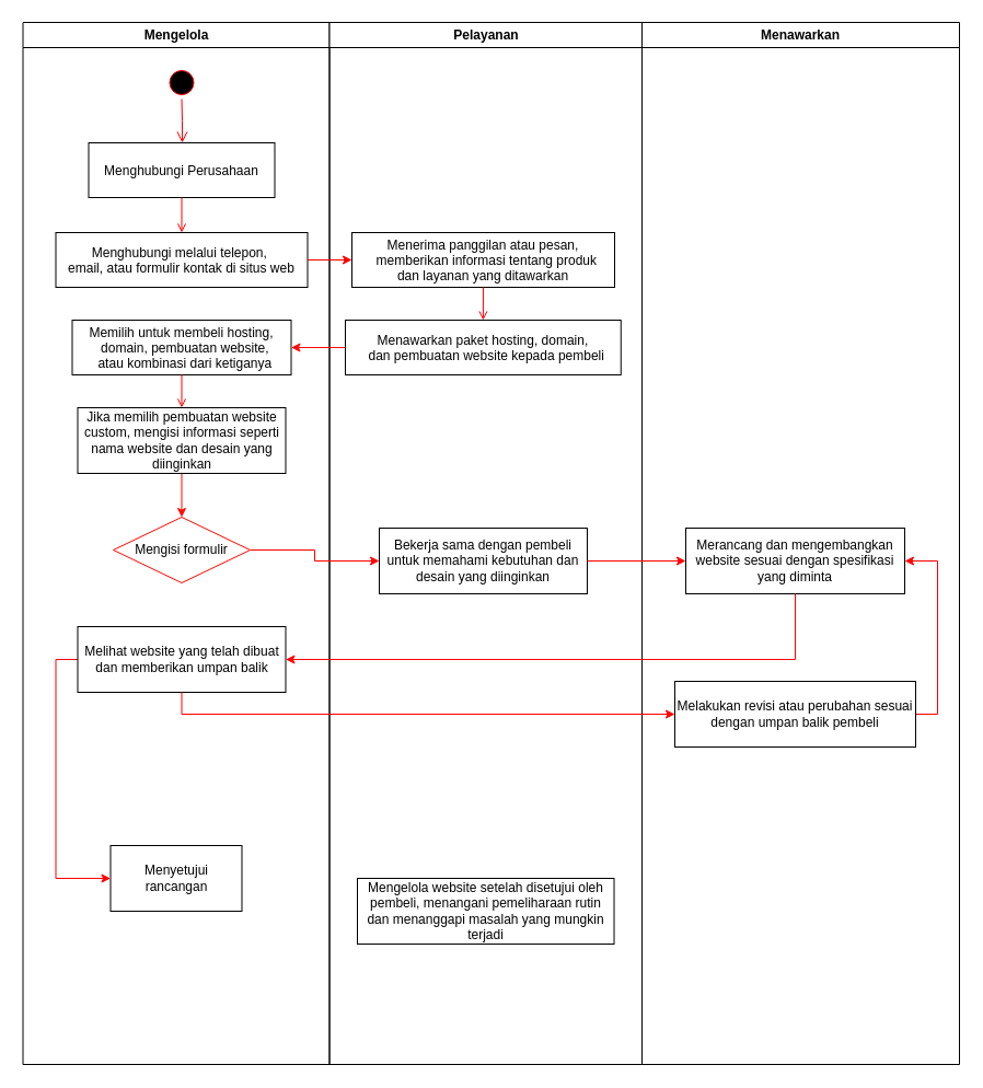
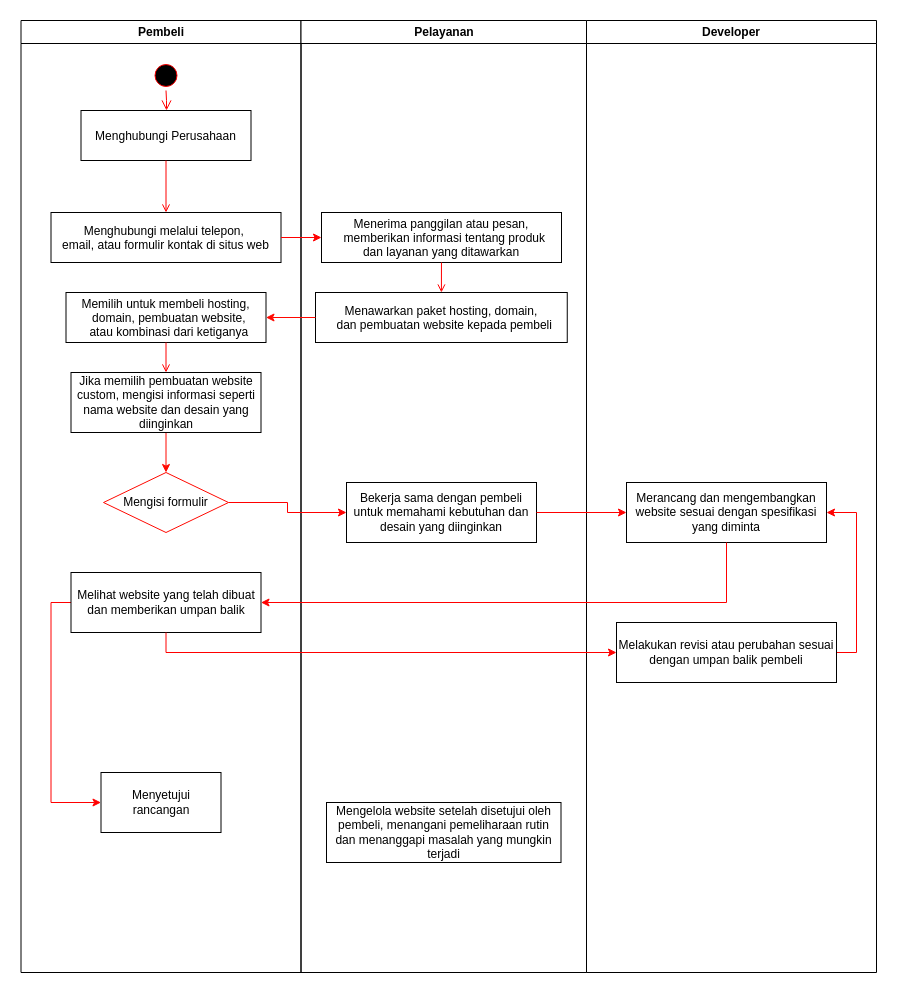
  <mxCell id="0" />
  <mxCell id="1" parent="0" />
- <mxCell id="2" value="Mengelola" style="swimlane;whiteSpace=wrap" parent="1" vertex="1"><mxGeometry x="20.5" y="20" width="280" height="952" as="geometry" /></mxCell>
+ <mxCell id="2" value="Pembeli" style="swimlane;whiteSpace=wrap" parent="1" vertex="1"><mxGeometry x="20.5" y="20" width="280" height="952" as="geometry" /></mxCell>
  <mxCell id="3" value="" style="ellipse;shape=startState;fillColor=#000000;strokeColor=#ff0000;" parent="2" vertex="1"><mxGeometry x="130" y="40" width="30" height="30" as="geometry" /></mxCell>
  <mxCell id="4" value="" style="edgeStyle=elbowEdgeStyle;elbow=horizontal;verticalAlign=bottom;endArrow=open;endSize=8;strokeColor=#FF0000;endFill=1;rounded=0" parent="2" source="3" target="5" edge="1"><mxGeometry x="100" y="40" as="geometry"><mxPoint x="115" y="110" as="targetPoint" /></mxGeometry></mxCell>
- <mxCell id="5" value="Menghubungi Perusahaan" style="" parent="2" vertex="1"><mxGeometry x="60" y="110" width="170" height="50" as="geometry" /></mxCell>
+ <mxCell id="5" value="Menghubungi Perusahaan" style="" parent="2" vertex="1"><mxGeometry x="60" y="90" width="170" height="50" as="geometry" /></mxCell>
  <mxCell id="6" value="Menghubungi melalui telepon, &#10;email, atau formulir kontak di situs web" style="" parent="2" vertex="1"><mxGeometry x="30" y="192" width="230" height="50" as="geometry" /></mxCell>
  <mxCell id="7" value="" style="endArrow=open;strokeColor=#FF0000;endFill=1;rounded=0" parent="2" source="5" target="6" edge="1"><mxGeometry relative="1" as="geometry" /></mxCell>
  <mxCell id="8" value="Memilih untuk membeli hosting,&#10;  domain, pembuatan website,&#10;  atau kombinasi dari ketiganya" style="" parent="2" vertex="1"><mxGeometry x="45" y="272" width="200" height="50" as="geometry" /></mxCell>
  <mxCell id="9" style="edgeStyle=orthogonalEdgeStyle;rounded=0;orthogonalLoop=1;jettySize=auto;html=1;exitX=0.5;exitY=1;exitDx=0;exitDy=0;entryX=0.5;entryY=0;entryDx=0;entryDy=0;fillColor=#f8cecc;strokeColor=#ff0800;" edge="1" parent="2" source="10" target="12"><mxGeometry relative="1" as="geometry" /></mxCell>
  <mxCell id="10" value="Jika memilih pembuatan website custom, mengisi informasi seperti nama website dan desain yang diinginkan" style="rounded=0;whiteSpace=wrap;html=1;" vertex="1" parent="2"><mxGeometry x="50" y="352" width="190" height="60" as="geometry" /></mxCell>
  <mxCell id="11" value="" style="endArrow=open;strokeColor=#FF0000;endFill=1;rounded=0;entryX=0.5;entryY=0;entryDx=0;entryDy=0;" parent="2" source="8" target="10" edge="1"><mxGeometry relative="1" as="geometry" /></mxCell>
  <mxCell id="12" value="Mengisi formulir" style="rhombus;whiteSpace=wrap;html=1;fillColor=none;strokeColor=#ff0800;" vertex="1" parent="2"><mxGeometry x="82.5" y="452" width="125" height="60" as="geometry" /></mxCell>
  <mxCell id="13" style="edgeStyle=orthogonalEdgeStyle;rounded=0;orthogonalLoop=1;jettySize=auto;html=1;exitX=0;exitY=0.5;exitDx=0;exitDy=0;entryX=0;entryY=0.5;entryDx=0;entryDy=0;strokeColor=#ff0000;" edge="1" parent="2" source="14" target="15"><mxGeometry relative="1" as="geometry" /></mxCell>
  <mxCell id="14" value="Melihat website yang telah dibuat dan memberikan umpan balik" style="rounded=0;whiteSpace=wrap;html=1;" vertex="1" parent="2"><mxGeometry x="50" y="552" width="190" height="60" as="geometry" /></mxCell>
  <mxCell id="15" value="Menyetujui rancangan" style="rounded=0;whiteSpace=wrap;html=1;" vertex="1" parent="2"><mxGeometry x="80" y="752" width="120" height="60" as="geometry" /></mxCell>
  <mxCell id="16" value="Pelayanan" style="swimlane;whiteSpace=wrap" parent="1" vertex="1"><mxGeometry x="300.5" y="20" width="285.5" height="952" as="geometry" /></mxCell>
  <mxCell id="17" value="Menerima panggilan atau pesan,&#10;  memberikan informasi tentang produk&#10; dan layanan yang ditawarkan" style="" parent="16" vertex="1"><mxGeometry x="20.5" y="192" width="240" height="50" as="geometry" /></mxCell>
  <mxCell id="18" value="Menawarkan paket hosting, domain,&#10;  dan pembuatan website kepada pembeli" style="" parent="16" vertex="1"><mxGeometry x="14.5" y="272" width="251.75" height="50" as="geometry" /></mxCell>
  <mxCell id="19" value="" style="endArrow=open;strokeColor=#FF0000;endFill=1;rounded=0" parent="16" source="17" target="18" edge="1"><mxGeometry relative="1" as="geometry" /></mxCell>
  <mxCell id="20" value="Bekerja sama dengan pembeli untuk memahami kebutuhan dan desain yang diinginkan" style="rounded=0;whiteSpace=wrap;html=1;" vertex="1" parent="16"><mxGeometry x="45.5" y="462" width="190" height="60" as="geometry" /></mxCell>
  <mxCell id="21" value="Mengelola website setelah disetujui oleh pembeli, menangani pemeliharaan rutin dan menanggapi masalah yang mungkin terjadi" style="rounded=0;whiteSpace=wrap;html=1;" vertex="1" parent="16"><mxGeometry x="25.5" y="782" width="234.5" height="60" as="geometry" /></mxCell>
- <mxCell id="22" value="Menawarkan" style="swimlane;whiteSpace=wrap" parent="1" vertex="1"><mxGeometry x="586" y="20" width="290" height="952" as="geometry" /></mxCell>
+ <mxCell id="22" value="Developer" style="swimlane;whiteSpace=wrap" parent="1" vertex="1"><mxGeometry x="586" y="20" width="290" height="952" as="geometry" /></mxCell>
  <mxCell id="23" value="Merancang dan mengembangkan website sesuai dengan spesifikasi yang diminta" style="rounded=0;whiteSpace=wrap;html=1;" vertex="1" parent="22"><mxGeometry x="40" y="462" width="200" height="60" as="geometry" /></mxCell>
  <mxCell id="24" style="edgeStyle=orthogonalEdgeStyle;rounded=0;orthogonalLoop=1;jettySize=auto;html=1;exitX=1;exitY=0.5;exitDx=0;exitDy=0;entryX=1;entryY=0.5;entryDx=0;entryDy=0;strokeColor=#ff0000;" edge="1" parent="22" source="25" target="23"><mxGeometry relative="1" as="geometry" /></mxCell>
  <mxCell id="25" value="Melakukan revisi atau perubahan sesuai dengan umpan balik pembeli" style="rounded=0;whiteSpace=wrap;html=1;" vertex="1" parent="22"><mxGeometry x="30" y="602" width="220" height="60" as="geometry" /></mxCell>
  <mxCell id="26" style="edgeStyle=orthogonalEdgeStyle;rounded=0;orthogonalLoop=1;jettySize=auto;html=1;exitX=1;exitY=0.5;exitDx=0;exitDy=0;entryX=0;entryY=0.5;entryDx=0;entryDy=0;fillColor=#e51400;strokeColor=#ff0000;" edge="1" parent="1" source="6" target="17"><mxGeometry relative="1" as="geometry" /></mxCell>
  <mxCell id="27" style="edgeStyle=orthogonalEdgeStyle;rounded=0;orthogonalLoop=1;jettySize=auto;html=1;entryX=1;entryY=0.5;entryDx=0;entryDy=0;fillColor=#f8cecc;strokeColor=#ff0800;" edge="1" parent="1" source="18" target="8"><mxGeometry relative="1" as="geometry" /></mxCell>
  <mxCell id="28" style="edgeStyle=orthogonalEdgeStyle;rounded=0;orthogonalLoop=1;jettySize=auto;html=1;exitX=1;exitY=0.5;exitDx=0;exitDy=0;entryX=0;entryY=0.5;entryDx=0;entryDy=0;strokeColor=#ff0000;" edge="1" parent="1" source="12" target="20"><mxGeometry relative="1" as="geometry" /></mxCell>
  <mxCell id="29" style="edgeStyle=orthogonalEdgeStyle;rounded=0;orthogonalLoop=1;jettySize=auto;html=1;exitX=1;exitY=0.5;exitDx=0;exitDy=0;entryX=0;entryY=0.5;entryDx=0;entryDy=0;strokeColor=#ff0000;" edge="1" parent="1" source="20" target="23"><mxGeometry relative="1" as="geometry" /></mxCell>
  <mxCell id="30" style="edgeStyle=orthogonalEdgeStyle;rounded=0;orthogonalLoop=1;jettySize=auto;html=1;exitX=0.5;exitY=1;exitDx=0;exitDy=0;entryX=1;entryY=0.5;entryDx=0;entryDy=0;strokeColor=#ff0000;" edge="1" parent="1" source="23" target="14"><mxGeometry relative="1" as="geometry" /></mxCell>
  <mxCell id="31" style="edgeStyle=orthogonalEdgeStyle;rounded=0;orthogonalLoop=1;jettySize=auto;html=1;exitX=0.5;exitY=1;exitDx=0;exitDy=0;entryX=0;entryY=0.5;entryDx=0;entryDy=0;strokeColor=#ff0000;" edge="1" parent="1" source="14" target="25"><mxGeometry relative="1" as="geometry" /></mxCell>
